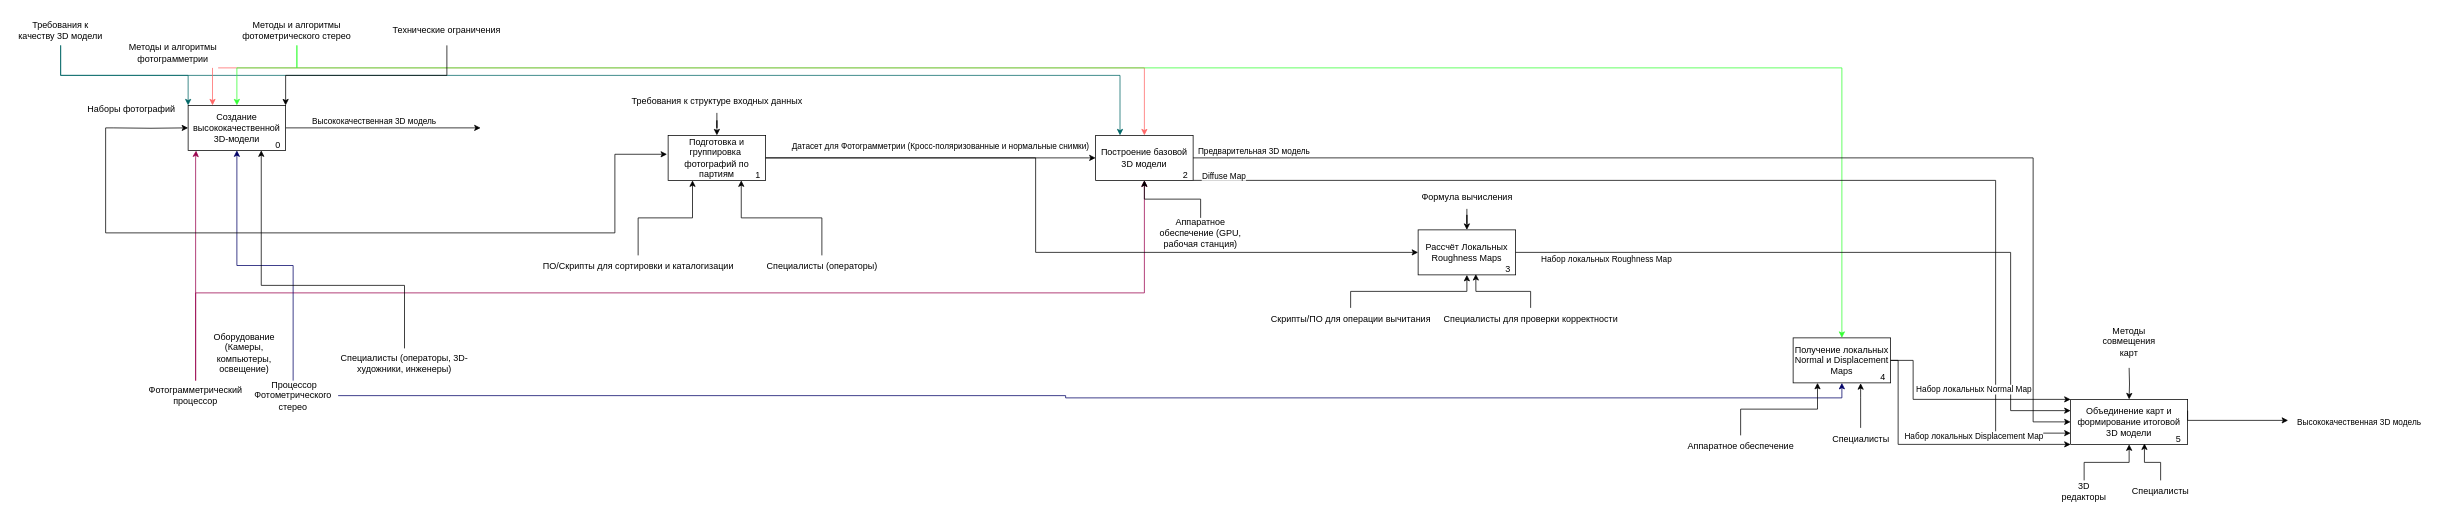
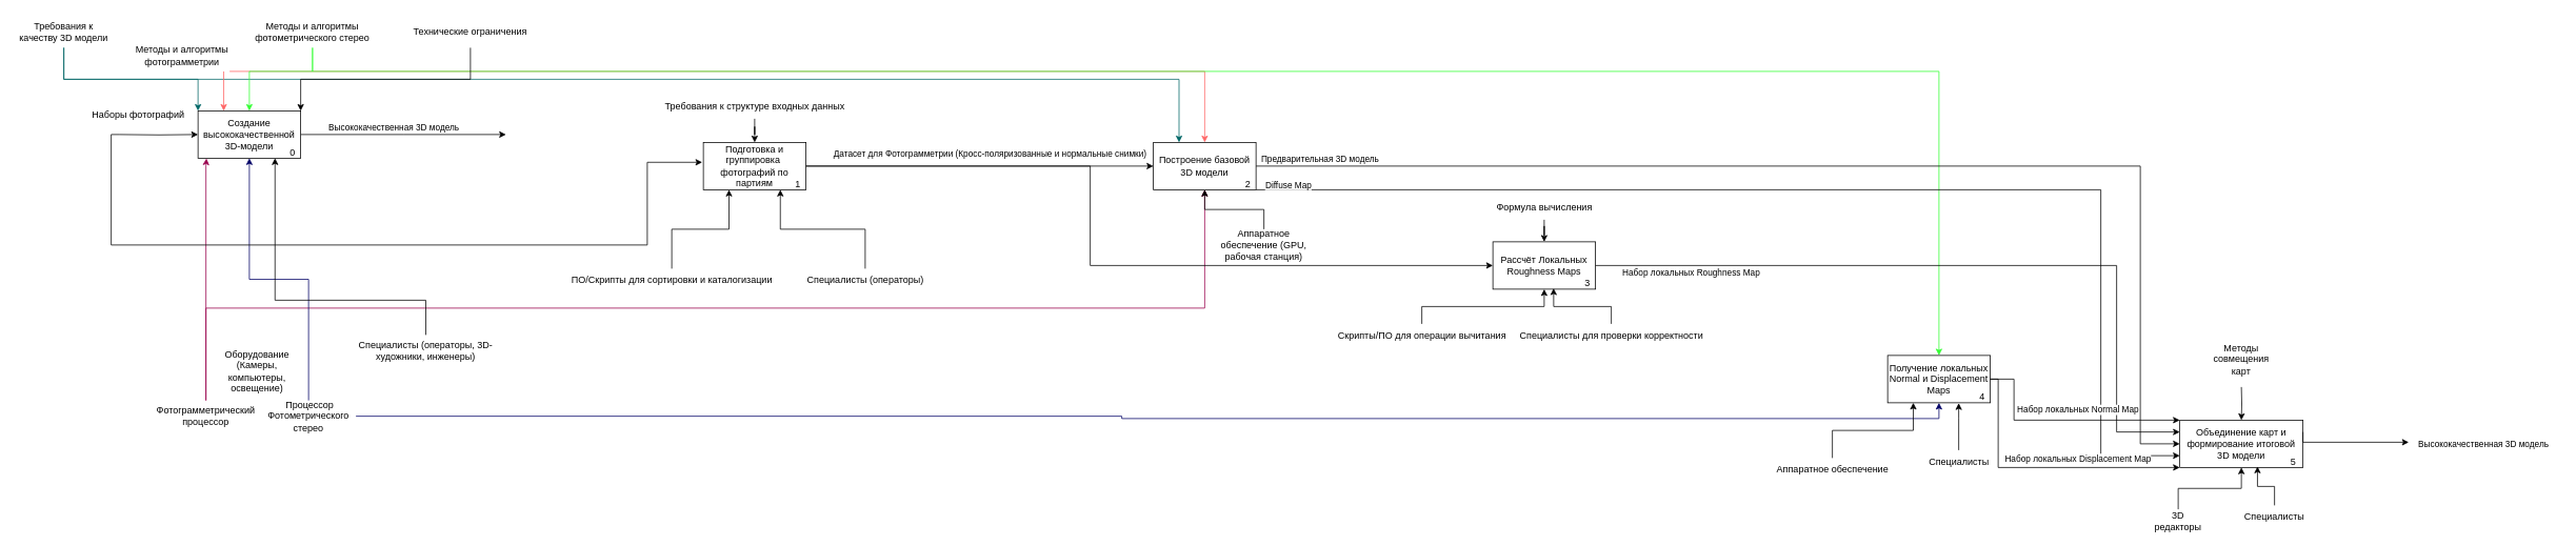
  <mxCell id="0" />
  <mxCell id="1" parent="0" />
  <mxCell id="2" style="edgeStyle=orthogonalEdgeStyle;rounded=0;orthogonalLoop=1;jettySize=auto;html=1;" edge="1" parent="1" source="18"><mxGeometry relative="1" as="geometry"><mxPoint x="640" y="170" as="targetPoint" /></mxGeometry></mxCell>
  <mxCell id="3" value="Высококачественная 3D модель" style="edgeLabel;html=1;align=center;verticalAlign=middle;resizable=0;points=[];" vertex="1" connectable="0" parent="2"><mxGeometry x="-0.099" y="2" relative="1" as="geometry"><mxPoint y="-8" as="offset" /></mxGeometry></mxCell>
  <mxCell id="4" style="edgeStyle=orthogonalEdgeStyle;rounded=0;orthogonalLoop=1;jettySize=auto;html=1;entryX=0;entryY=0.5;entryDx=0;entryDy=0;" edge="1" parent="1" target="18"><mxGeometry relative="1" as="geometry"><mxPoint x="150" y="170" as="sourcePoint" /></mxGeometry></mxCell>
  <mxCell id="5" value="Наборы фотографий" style="text;html=1;align=center;verticalAlign=middle;resizable=0;points=[];autosize=1;strokeColor=none;fillColor=none;" vertex="1" parent="1"><mxGeometry x="104" y="130" width="140" height="30" as="geometry" /></mxCell>
  <mxCell id="6" style="edgeStyle=orthogonalEdgeStyle;rounded=0;orthogonalLoop=1;jettySize=auto;html=1;entryX=0;entryY=0;entryDx=0;entryDy=0;strokeColor=#006666;" edge="1" parent="1" source="8" target="18"><mxGeometry relative="1" as="geometry"><Array as="points"><mxPoint x="80" y="100" /><mxPoint x="250" y="100" /></Array></mxGeometry></mxCell>
  <mxCell id="7" style="edgeStyle=orthogonalEdgeStyle;rounded=0;orthogonalLoop=1;jettySize=auto;html=1;entryX=0.25;entryY=0;entryDx=0;entryDy=0;strokeColor=#006666;" edge="1" parent="1" source="8" target="40"><mxGeometry relative="1" as="geometry"><Array as="points"><mxPoint x="80" y="100" /><mxPoint x="1493" y="100" /></Array></mxGeometry></mxCell>
  <mxCell id="8" value="Требования к качеству 3D модели" style="text;html=1;align=center;verticalAlign=middle;whiteSpace=wrap;rounded=0;" vertex="1" parent="1"><mxGeometry x="20" y="20" width="120" height="40" as="geometry" /></mxCell>
  <mxCell id="9" style="edgeStyle=orthogonalEdgeStyle;rounded=0;orthogonalLoop=1;jettySize=auto;html=1;entryX=0.25;entryY=0;entryDx=0;entryDy=0;strokeColor=#FF6666;" edge="1" parent="1" source="11" target="18"><mxGeometry relative="1" as="geometry"><Array as="points"><mxPoint x="270" y="90" /><mxPoint x="283" y="90" /></Array></mxGeometry></mxCell>
  <mxCell id="10" style="edgeStyle=orthogonalEdgeStyle;rounded=0;orthogonalLoop=1;jettySize=auto;html=1;strokeColor=#FF6666;" edge="1" parent="1" source="11" target="40"><mxGeometry relative="1" as="geometry"><Array as="points"><mxPoint x="230" y="90" /><mxPoint x="1525" y="90" /></Array></mxGeometry></mxCell>
  <mxCell id="11" value="Методы и алгоритмы фотограмметрии" style="text;html=1;align=center;verticalAlign=middle;whiteSpace=wrap;rounded=0;" vertex="1" parent="1"><mxGeometry x="170" y="50" width="120" height="40" as="geometry" /></mxCell>
  <mxCell id="12" style="edgeStyle=orthogonalEdgeStyle;rounded=0;orthogonalLoop=1;jettySize=auto;html=1;entryX=0.5;entryY=0;entryDx=0;entryDy=0;strokeColor=#33FF33;" edge="1" parent="1" source="14" target="18"><mxGeometry relative="1" as="geometry"><Array as="points"><mxPoint x="395" y="90" /><mxPoint x="315" y="90" /></Array></mxGeometry></mxCell>
  <mxCell id="13" style="edgeStyle=orthogonalEdgeStyle;rounded=0;orthogonalLoop=1;jettySize=auto;html=1;entryX=0.5;entryY=0;entryDx=0;entryDy=0;strokeColor=#33FF33;" edge="1" parent="1" source="14" target="50"><mxGeometry relative="1" as="geometry"><mxPoint x="680.833" y="760" as="targetPoint" /><Array as="points"><mxPoint x="395" y="90" /><mxPoint x="2455" y="90" /></Array></mxGeometry></mxCell>
  <mxCell id="14" value="Методы и алгоритмы фотометрического стерео" style="text;html=1;align=center;verticalAlign=middle;whiteSpace=wrap;rounded=0;" vertex="1" parent="1"><mxGeometry x="310" y="20" width="170" height="40" as="geometry" /></mxCell>
  <mxCell id="15" style="edgeStyle=orthogonalEdgeStyle;rounded=0;orthogonalLoop=1;jettySize=auto;html=1;entryX=1;entryY=0;entryDx=0;entryDy=0;" edge="1" parent="1" source="16" target="18"><mxGeometry relative="1" as="geometry"><Array as="points"><mxPoint x="595" y="100" /><mxPoint x="380" y="100" /></Array></mxGeometry></mxCell>
  <mxCell id="16" value="Технические ограничения" style="text;html=1;align=center;verticalAlign=middle;whiteSpace=wrap;rounded=0;" vertex="1" parent="1"><mxGeometry x="510" y="20" width="170" height="40" as="geometry" /></mxCell>
  <mxCell id="17" value="" style="group" vertex="1" connectable="0" parent="1"><mxGeometry x="250" y="140" width="150" height="68" as="geometry" /></mxCell>
  <mxCell id="18" value="Создание высококачественной 3D-модели" style="rounded=0;whiteSpace=wrap;html=1;" vertex="1" parent="17"><mxGeometry width="130" height="60" as="geometry" /></mxCell>
  <mxCell id="19" value="0" style="text;html=1;align=center;verticalAlign=middle;whiteSpace=wrap;rounded=0;" vertex="1" parent="17"><mxGeometry x="90" y="38" width="60" height="30" as="geometry" /></mxCell>
  <mxCell id="20" value="П" style="group" vertex="1" connectable="0" parent="1"><mxGeometry x="890" y="180" width="150" height="68" as="geometry" /></mxCell>
  <mxCell id="21" value="Подготовка и группировка&amp;nbsp; фотографий по партиям" style="rounded=0;whiteSpace=wrap;html=1;" vertex="1" parent="20"><mxGeometry width="130" height="60" as="geometry" /></mxCell>
  <mxCell id="22" value="1" style="text;html=1;align=center;verticalAlign=middle;whiteSpace=wrap;rounded=0;" vertex="1" parent="20"><mxGeometry x="90" y="38" width="60" height="30" as="geometry" /></mxCell>
  <mxCell id="23" style="edgeStyle=orthogonalEdgeStyle;rounded=0;orthogonalLoop=1;jettySize=auto;html=1;strokeColor=#99004D;exitX=0.5;exitY=0;exitDx=0;exitDy=0;entryX=0.082;entryY=1.004;entryDx=0;entryDy=0;entryPerimeter=0;" edge="1" parent="1" source="25" target="18"><mxGeometry relative="1" as="geometry"><mxPoint x="40" y="320" as="sourcePoint" /><mxPoint x="290" y="220" as="targetPoint" /><Array as="points"><mxPoint x="260" y="210" /><mxPoint x="261" y="210" /></Array></mxGeometry></mxCell>
  <mxCell id="24" style="edgeStyle=orthogonalEdgeStyle;rounded=0;orthogonalLoop=1;jettySize=auto;html=1;entryX=0.5;entryY=1;entryDx=0;entryDy=0;strokeColor=#99004D;" edge="1" parent="1" source="25" target="40"><mxGeometry relative="1" as="geometry"><Array as="points"><mxPoint x="260" y="390" /><mxPoint x="1525" y="390" /></Array></mxGeometry></mxCell>
  <mxCell id="25" value="Фотограмметрический процессор" style="text;html=1;align=center;verticalAlign=middle;whiteSpace=wrap;rounded=0;" vertex="1" parent="1"><mxGeometry x="200" y="507" width="120" height="40" as="geometry" /></mxCell>
  <mxCell id="26" style="edgeStyle=orthogonalEdgeStyle;rounded=0;orthogonalLoop=1;jettySize=auto;html=1;entryX=0.5;entryY=1;entryDx=0;entryDy=0;strokeColor=#000066;" edge="1" parent="1" source="28" target="18"><mxGeometry relative="1" as="geometry" /></mxCell>
  <mxCell id="27" style="edgeStyle=orthogonalEdgeStyle;rounded=0;orthogonalLoop=1;jettySize=auto;html=1;entryX=0.5;entryY=1;entryDx=0;entryDy=0;strokeColor=#000066;" edge="1" parent="1" source="28" target="50"><mxGeometry relative="1" as="geometry" /></mxCell>
  <mxCell id="28" value="&amp;nbsp;Процессор&lt;div&gt;Фотометрического стерео&lt;/div&gt;" style="text;html=1;align=center;verticalAlign=middle;whiteSpace=wrap;rounded=0;" vertex="1" parent="1"><mxGeometry x="330" y="507" width="120" height="40" as="geometry" /></mxCell>
  <mxCell id="29" value="Оборудование (Камеры, компьютеры, освещение)" style="text;html=1;align=center;verticalAlign=middle;whiteSpace=wrap;rounded=0;" vertex="1" parent="1"><mxGeometry x="265" y="450" width="120" height="40" as="geometry" /></mxCell>
  <mxCell id="30" style="edgeStyle=orthogonalEdgeStyle;rounded=0;orthogonalLoop=1;jettySize=auto;html=1;entryX=0.75;entryY=1;entryDx=0;entryDy=0;exitX=0.5;exitY=0;exitDx=0;exitDy=0;" edge="1" parent="1" source="31" target="18"><mxGeometry relative="1" as="geometry"><mxPoint x="348" y="370" as="sourcePoint" /><Array as="points"><mxPoint x="539" y="380" /><mxPoint x="347" y="380" /></Array></mxGeometry></mxCell>
- <mxCell id="31" value="Специалисты (операторы, 3D-художники, инженеры)" style="text;html=1;align=center;verticalAlign=middle;whiteSpace=wrap;rounded=0;" vertex="1" parent="1"><mxGeometry x="440" y="464" width="197" height="40" as="geometry" /></mxCell>
+ <mxCell id="31" value="Специалисты (операторы, 3D-художники, инженеры)" style="text;html=1;align=center;verticalAlign=middle;whiteSpace=wrap;rounded=0;" vertex="1" parent="1"><mxGeometry x="440" y="424" width="197" height="40" as="geometry" /></mxCell>
  <mxCell id="32" style="edgeStyle=orthogonalEdgeStyle;rounded=0;orthogonalLoop=1;jettySize=auto;html=1;entryX=-0.011;entryY=0.42;entryDx=0;entryDy=0;entryPerimeter=0;" edge="1" parent="1" target="21"><mxGeometry relative="1" as="geometry"><mxPoint x="150" y="170" as="sourcePoint" /><mxPoint x="250" y="170" as="targetPoint" /><Array as="points"><mxPoint x="140" y="170" /><mxPoint x="140" y="310" /><mxPoint x="819" y="310" /><mxPoint x="819" y="205" /></Array></mxGeometry></mxCell>
  <mxCell id="33" style="edgeStyle=orthogonalEdgeStyle;rounded=0;orthogonalLoop=1;jettySize=auto;html=1;entryX=0.5;entryY=0;entryDx=0;entryDy=0;" edge="1" parent="1" source="34" target="21"><mxGeometry relative="1" as="geometry" /></mxCell>
  <mxCell id="34" value="Требования к структуре входных данных" style="text;html=1;align=center;verticalAlign=middle;resizable=0;points=[];autosize=1;strokeColor=none;fillColor=none;" vertex="1" parent="1"><mxGeometry x="830" y="120" width="250" height="30" as="geometry" /></mxCell>
  <mxCell id="35" style="edgeStyle=orthogonalEdgeStyle;rounded=0;orthogonalLoop=1;jettySize=auto;html=1;entryX=0.25;entryY=1;entryDx=0;entryDy=0;" edge="1" parent="1" source="36" target="21"><mxGeometry relative="1" as="geometry" /></mxCell>
  <mxCell id="36" value="ПО/Скрипты для сортировки и каталогизации" style="text;html=1;align=center;verticalAlign=middle;resizable=0;points=[];autosize=1;strokeColor=none;fillColor=none;" vertex="1" parent="1"><mxGeometry x="710" y="340" width="280" height="30" as="geometry" /></mxCell>
  <mxCell id="37" style="edgeStyle=orthogonalEdgeStyle;rounded=0;orthogonalLoop=1;jettySize=auto;html=1;entryX=0.75;entryY=1;entryDx=0;entryDy=0;" edge="1" parent="1" source="38" target="21"><mxGeometry relative="1" as="geometry" /></mxCell>
  <mxCell id="38" value="Специалисты (операторы)" style="text;html=1;align=center;verticalAlign=middle;resizable=0;points=[];autosize=1;strokeColor=none;fillColor=none;" vertex="1" parent="1"><mxGeometry x="1010" y="340" width="170" height="30" as="geometry" /></mxCell>
  <mxCell id="39" value="П" style="group" vertex="1" connectable="0" parent="1"><mxGeometry x="1460" y="180" width="150" height="68" as="geometry" /></mxCell>
  <mxCell id="40" value="Построение базовой 3D модели" style="rounded=0;whiteSpace=wrap;html=1;" vertex="1" parent="39"><mxGeometry width="130" height="60" as="geometry" /></mxCell>
  <mxCell id="41" value="2" style="text;html=1;align=center;verticalAlign=middle;whiteSpace=wrap;rounded=0;" vertex="1" parent="39"><mxGeometry x="90" y="38" width="60" height="30" as="geometry" /></mxCell>
  <mxCell id="42" style="edgeStyle=orthogonalEdgeStyle;rounded=0;orthogonalLoop=1;jettySize=auto;html=1;entryX=0;entryY=0.5;entryDx=0;entryDy=0;" edge="1" parent="1" source="21" target="40"><mxGeometry relative="1" as="geometry"><mxPoint x="1150" y="210" as="targetPoint" /><Array as="points"><mxPoint x="1450" y="210" /></Array></mxGeometry></mxCell>
  <mxCell id="43" value="Датасет для Фотограмметрии (Кросс-поляризованные и нормальные снимки)" style="edgeLabel;html=1;align=center;verticalAlign=middle;resizable=0;points=[];" vertex="1" connectable="0" parent="42"><mxGeometry x="-0.08" relative="1" as="geometry"><mxPoint x="30" y="-17" as="offset" /></mxGeometry></mxCell>
  <mxCell id="44" style="edgeStyle=orthogonalEdgeStyle;rounded=0;orthogonalLoop=1;jettySize=auto;html=1;entryX=0.5;entryY=1;entryDx=0;entryDy=0;" edge="1" parent="1" source="45" target="40"><mxGeometry relative="1" as="geometry" /></mxCell>
  <mxCell id="45" value="Аппаратное обеспечение (GPU, рабочая станция)" style="text;html=1;align=center;verticalAlign=middle;whiteSpace=wrap;rounded=0;" vertex="1" parent="1"><mxGeometry x="1540" y="290" width="120" height="40" as="geometry" /></mxCell>
  <mxCell id="46" value="П" style="group" vertex="1" connectable="0" parent="1"><mxGeometry x="1890" y="306" width="150" height="68" as="geometry" /></mxCell>
  <mxCell id="47" value="Рассчёт Локальных Roughness Maps" style="rounded=0;whiteSpace=wrap;html=1;" vertex="1" parent="46"><mxGeometry width="130" height="60" as="geometry" /></mxCell>
  <mxCell id="48" value="3" style="text;html=1;align=center;verticalAlign=middle;whiteSpace=wrap;rounded=0;" vertex="1" parent="46"><mxGeometry x="90" y="38" width="60" height="30" as="geometry" /></mxCell>
  <mxCell id="49" value="П" style="group" vertex="1" connectable="0" parent="1"><mxGeometry x="2390" y="450" width="150" height="68" as="geometry" /></mxCell>
  <mxCell id="50" value="Получение локальных Normal и Displacement Maps" style="rounded=0;whiteSpace=wrap;html=1;" vertex="1" parent="49"><mxGeometry width="130" height="60" as="geometry" /></mxCell>
  <mxCell id="51" value="4" style="text;html=1;align=center;verticalAlign=middle;whiteSpace=wrap;rounded=0;" vertex="1" parent="49"><mxGeometry x="90" y="38" width="60" height="30" as="geometry" /></mxCell>
  <mxCell id="52" style="edgeStyle=orthogonalEdgeStyle;rounded=0;orthogonalLoop=1;jettySize=auto;html=1;" edge="1" parent="1" source="21" target="47"><mxGeometry relative="1" as="geometry"><Array as="points"><mxPoint x="1380" y="210" /><mxPoint x="1380" y="336" /></Array></mxGeometry></mxCell>
  <mxCell id="53" style="edgeStyle=orthogonalEdgeStyle;rounded=0;orthogonalLoop=1;jettySize=auto;html=1;entryX=0.5;entryY=1;entryDx=0;entryDy=0;" edge="1" parent="1" source="54" target="47"><mxGeometry relative="1" as="geometry" /></mxCell>
  <mxCell id="54" value="Скрипты/ПО для операции вычитания" style="text;html=1;align=center;verticalAlign=middle;resizable=0;points=[];autosize=1;strokeColor=none;fillColor=none;" vertex="1" parent="1"><mxGeometry x="1680" y="410" width="240" height="30" as="geometry" /></mxCell>
  <mxCell id="55" value="Специалисты для проверки корректности" style="text;html=1;align=center;verticalAlign=middle;resizable=0;points=[];autosize=1;strokeColor=none;fillColor=none;" vertex="1" parent="1"><mxGeometry x="1910" y="410" width="260" height="30" as="geometry" /></mxCell>
  <mxCell id="56" style="edgeStyle=orthogonalEdgeStyle;rounded=0;orthogonalLoop=1;jettySize=auto;html=1;entryX=0.592;entryY=0.982;entryDx=0;entryDy=0;entryPerimeter=0;" edge="1" parent="1" source="55" target="47"><mxGeometry relative="1" as="geometry" /></mxCell>
  <mxCell id="57" style="edgeStyle=orthogonalEdgeStyle;rounded=0;orthogonalLoop=1;jettySize=auto;html=1;entryX=0.5;entryY=0;entryDx=0;entryDy=0;" edge="1" parent="1" source="58" target="47"><mxGeometry relative="1" as="geometry" /></mxCell>
  <mxCell id="58" value="Формула вычисления" style="text;html=1;align=center;verticalAlign=middle;resizable=0;points=[];autosize=1;strokeColor=none;fillColor=none;" vertex="1" parent="1"><mxGeometry x="1885" y="248" width="140" height="30" as="geometry" /></mxCell>
  <mxCell id="59" style="edgeStyle=orthogonalEdgeStyle;rounded=0;orthogonalLoop=1;jettySize=auto;html=1;entryX=0.25;entryY=1;entryDx=0;entryDy=0;" edge="1" parent="1" source="60" target="50"><mxGeometry relative="1" as="geometry" /></mxCell>
  <mxCell id="60" value="Аппаратное обеспечение" style="text;html=1;align=center;verticalAlign=middle;resizable=0;points=[];autosize=1;strokeColor=none;fillColor=none;" vertex="1" parent="1"><mxGeometry x="2240" y="580" width="160" height="30" as="geometry" /></mxCell>
  <mxCell id="61" style="edgeStyle=orthogonalEdgeStyle;rounded=0;orthogonalLoop=1;jettySize=auto;html=1;entryX=0;entryY=0.75;entryDx=0;entryDy=0;" edge="1" parent="1" source="62" target="51"><mxGeometry relative="1" as="geometry"><Array as="points"><mxPoint x="2480" y="530" /><mxPoint x="2480" y="530" /></Array></mxGeometry></mxCell>
  <mxCell id="62" value="Специалисты" style="text;html=1;align=center;verticalAlign=middle;resizable=0;points=[];autosize=1;strokeColor=none;fillColor=none;" vertex="1" parent="1"><mxGeometry x="2430" y="570" width="100" height="30" as="geometry" /></mxCell>
  <mxCell id="63" value="П" style="group" vertex="1" connectable="0" parent="1"><mxGeometry x="2760" y="532" width="180" height="68" as="geometry" /></mxCell>
  <mxCell id="64" value="Объединение карт и формирование итоговой 3D модели" style="rounded=0;whiteSpace=wrap;html=1;" vertex="1" parent="63"><mxGeometry width="156" height="60" as="geometry" /></mxCell>
  <mxCell id="65" value="5" style="text;html=1;align=center;verticalAlign=middle;whiteSpace=wrap;rounded=0;" vertex="1" parent="63"><mxGeometry x="108" y="38" width="72" height="30" as="geometry" /></mxCell>
  <mxCell id="66" style="edgeStyle=orthogonalEdgeStyle;rounded=0;orthogonalLoop=1;jettySize=auto;html=1;" edge="1" parent="1" target="64"><mxGeometry relative="1" as="geometry"><mxPoint x="2838" y="490" as="sourcePoint" /></mxGeometry></mxCell>
  <mxCell id="67" value="Методы совмещения карт" style="text;html=1;align=center;verticalAlign=middle;whiteSpace=wrap;rounded=0;" vertex="1" parent="1"><mxGeometry x="2808" y="440" width="60" height="30" as="geometry" /></mxCell>
  <mxCell id="68" style="edgeStyle=orthogonalEdgeStyle;rounded=0;orthogonalLoop=1;jettySize=auto;html=1;" edge="1" parent="1" source="69" target="64"><mxGeometry relative="1" as="geometry" /></mxCell>
- <mxCell id="69" value="3D редакторы" style="text;html=1;align=center;verticalAlign=middle;whiteSpace=wrap;rounded=0;" vertex="1" parent="1"><mxGeometry x="2748" y="640" width="60" height="30" as="geometry" /></mxCell>
+ <mxCell id="69" value="3D редакторы" style="text;html=1;align=center;verticalAlign=middle;whiteSpace=wrap;rounded=0;" vertex="1" parent="1"><mxGeometry x="2728" y="645" width="60" height="30" as="geometry" /></mxCell>
  <mxCell id="70" value="Специалисты" style="text;html=1;align=center;verticalAlign=middle;whiteSpace=wrap;rounded=0;" vertex="1" parent="1"><mxGeometry x="2850" y="640" width="60" height="30" as="geometry" /></mxCell>
  <mxCell id="71" style="edgeStyle=orthogonalEdgeStyle;rounded=0;orthogonalLoop=1;jettySize=auto;html=1;entryX=0.631;entryY=0.98;entryDx=0;entryDy=0;entryPerimeter=0;" edge="1" parent="1" source="70" target="64"><mxGeometry relative="1" as="geometry" /></mxCell>
  <mxCell id="72" style="edgeStyle=orthogonalEdgeStyle;rounded=0;orthogonalLoop=1;jettySize=auto;html=1;entryX=0;entryY=0.5;entryDx=0;entryDy=0;" edge="1" parent="1" source="40" target="64"><mxGeometry relative="1" as="geometry"><mxPoint x="1750" y="70" as="targetPoint" /><Array as="points"><mxPoint x="2710" y="210" /><mxPoint x="2710" y="562" /></Array></mxGeometry></mxCell>
  <mxCell id="73" value="Предварительная 3D модель" style="edgeLabel;html=1;align=center;verticalAlign=middle;resizable=0;points=[];" vertex="1" connectable="0" parent="72"><mxGeometry x="-0.393" y="-2" relative="1" as="geometry"><mxPoint x="-382" y="-12" as="offset" /></mxGeometry></mxCell>
  <mxCell id="74" style="edgeStyle=orthogonalEdgeStyle;rounded=0;orthogonalLoop=1;jettySize=auto;html=1;entryX=0;entryY=0.75;entryDx=0;entryDy=0;" edge="1" parent="1" source="40" target="64"><mxGeometry relative="1" as="geometry"><mxPoint x="1710" y="270" as="targetPoint" /><Array as="points"><mxPoint x="2660" y="240" /><mxPoint x="2660" y="577" /></Array></mxGeometry></mxCell>
  <mxCell id="75" value="Diffuse Map" style="edgeLabel;html=1;align=center;verticalAlign=middle;resizable=0;points=[];" vertex="1" connectable="0" parent="74"><mxGeometry x="-0.232" relative="1" as="geometry"><mxPoint x="-539" y="-7" as="offset" /></mxGeometry></mxCell>
  <mxCell id="76" style="edgeStyle=orthogonalEdgeStyle;rounded=0;orthogonalLoop=1;jettySize=auto;html=1;entryX=0;entryY=0.25;entryDx=0;entryDy=0;" edge="1" parent="1" source="47" target="64"><mxGeometry relative="1" as="geometry"><mxPoint x="2210" y="336" as="targetPoint" /><Array as="points"><mxPoint x="2680" y="336" /><mxPoint x="2680" y="547" /></Array></mxGeometry></mxCell>
  <mxCell id="77" value="Набор локальных Roughness Map" style="edgeLabel;html=1;align=center;verticalAlign=middle;resizable=0;points=[];" vertex="1" connectable="0" parent="76"><mxGeometry x="0.548" y="-2" relative="1" as="geometry"><mxPoint x="-538" y="-68" as="offset" /></mxGeometry></mxCell>
  <mxCell id="78" style="edgeStyle=orthogonalEdgeStyle;rounded=0;orthogonalLoop=1;jettySize=auto;html=1;entryX=0;entryY=0;entryDx=0;entryDy=0;" edge="1" parent="1" source="50" target="64"><mxGeometry relative="1" as="geometry"><Array as="points"><mxPoint x="2550" y="480" /><mxPoint x="2550" y="532" /></Array></mxGeometry></mxCell>
  <mxCell id="79" value="Набор локальных Normal Map" style="edgeLabel;html=1;align=center;verticalAlign=middle;resizable=0;points=[];" vertex="1" connectable="0" parent="78"><mxGeometry x="-0.065" y="-2" relative="1" as="geometry"><mxPoint x="25" y="-16" as="offset" /></mxGeometry></mxCell>
  <mxCell id="80" style="edgeStyle=orthogonalEdgeStyle;rounded=0;orthogonalLoop=1;jettySize=auto;html=1;entryX=0;entryY=1;entryDx=0;entryDy=0;" edge="1" parent="1" source="50" target="64"><mxGeometry relative="1" as="geometry"><Array as="points"><mxPoint x="2530" y="480" /><mxPoint x="2530" y="592" /></Array></mxGeometry></mxCell>
  <mxCell id="81" value="Набор локальных Displacement Map" style="edgeLabel;html=1;align=center;verticalAlign=middle;resizable=0;points=[];" vertex="1" connectable="0" parent="1"><mxGeometry x="2630.002" y="580.001" as="geometry" /></mxCell>
  <mxCell id="82" value="&lt;span style=&quot;font-size: 11px; text-wrap-mode: nowrap; background-color: rgb(255, 255, 255);&quot;&gt;Высококачественная 3D модель&lt;/span&gt;" style="text;html=1;align=center;verticalAlign=middle;whiteSpace=wrap;rounded=0;" vertex="1" parent="1"><mxGeometry x="3050" y="547" width="190" height="30" as="geometry" /></mxCell>
  <mxCell id="83" style="edgeStyle=orthogonalEdgeStyle;rounded=0;orthogonalLoop=1;jettySize=auto;html=1;exitX=1;exitY=0.25;exitDx=0;exitDy=0;" edge="1" parent="1" source="64" target="82"><mxGeometry relative="1" as="geometry"><Array as="points"><mxPoint x="2916" y="560" /></Array></mxGeometry></mxCell>
